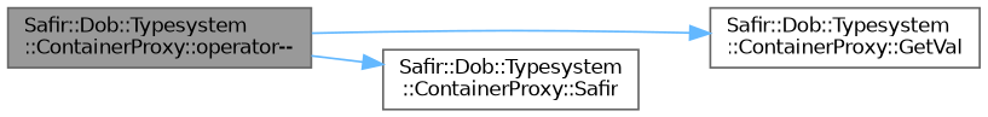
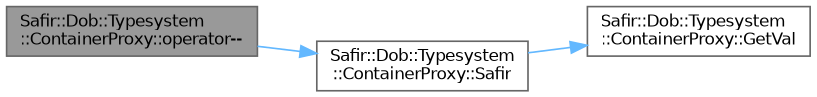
  digraph {
    rankdir=LR
    node [color=grey40 fillcolor=white fontname=Helvetica fontsize=10 shape=box style=filled]
    edge [color=steelblue1 fontname=Helvetica fontsize=10 labelfontname=Helvetica labelfontsize=10 style=solid]
    n1 [color=gray40 fillcolor=grey60 fontcolor=black height=0.2 label="Safir::Dob::Typesystem\l::ContainerProxy::operator--" width=0.4]
    n2 [height=0.2 label="Safir::Dob::Typesystem\l::ContainerProxy::GetVal" width=0.4]
    n3 [height=0.2 label="Safir::Dob::Typesystem\l::ContainerProxy::Safir" width=0.4]
-   n1 -> n2
+   n3 -> n2
    n1 -> n3
  }
